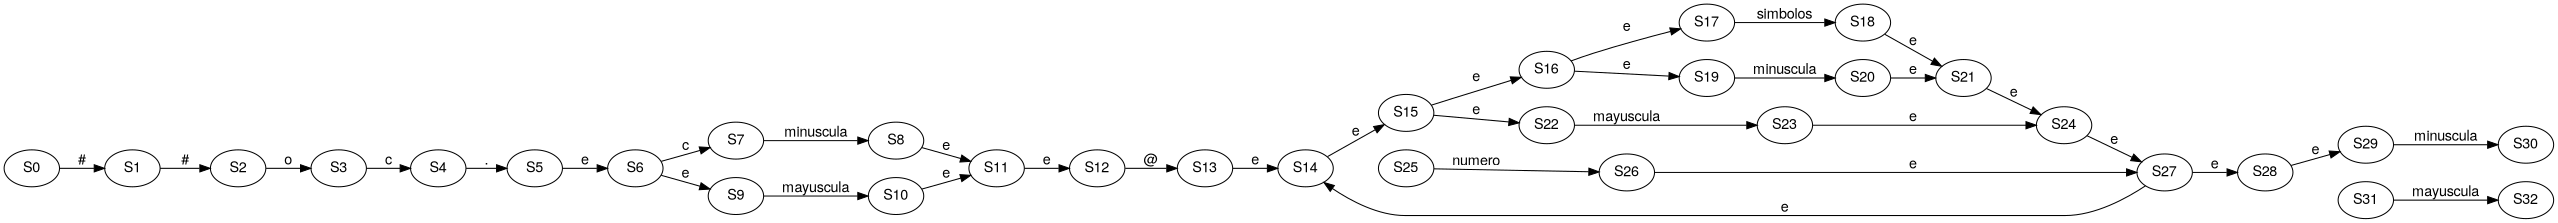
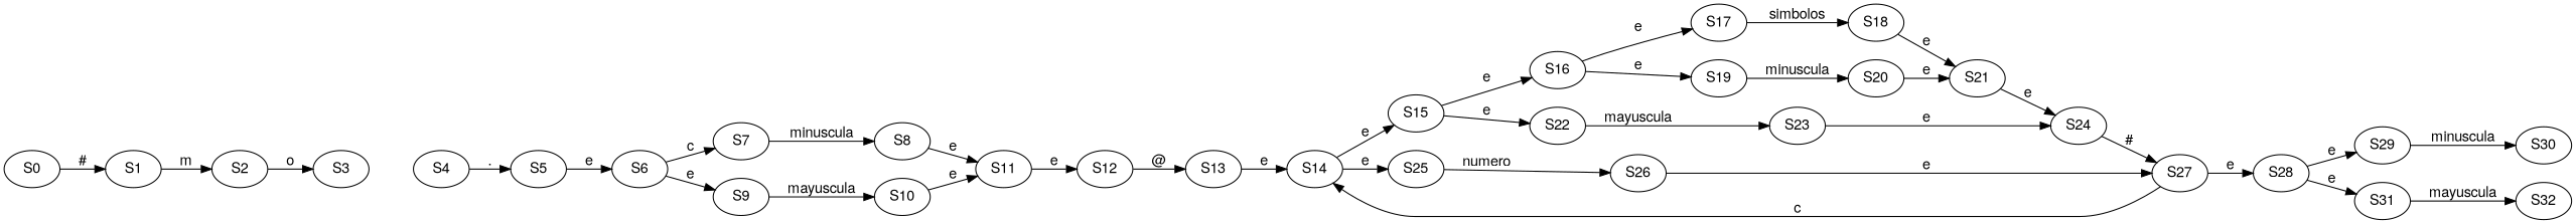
  digraph {
    fontname="Helvetica,Arial,sans-serif"
    rankdir=LR
    node [fontname="Helvetica,Arial,sans-serif"]
    edge [fontname="Helvetica,Arial,sans-serif"]
    S0
    S1
    S2
    S3
    S4
    S5
    S6
    S7
    S9
    S8
    S10
    S11
    S12
    S13
    S14
    S15
    S25
    S16
    S22
    S26
    S17
    S19
    S23
    S18
    S20
    S21
    S24
    S27
    S28
    S29
    S31
    S30
    S32
    S0 -> S1 [label="#"]
-   S1 -> S2 [label="#"]
+   S1 -> S2 [label=m]
    S2 -> S3 [label=o]
-   S3 -> S4 [label=c]
    S4 -> S5 [label="."]
    S5 -> S6 [label=e]
    S6 -> S7 [label=c]
    S6 -> S9 [label=e]
    S7 -> S8 [label=minuscula]
    S9 -> S10 [label=mayuscula]
    S8 -> S11 [label=e]
    S10 -> S11 [label=e]
    S11 -> S12 [label=e]
    S12 -> S13 [label="@"]
    S13 -> S14 [label=e]
    S14 -> S15 [label=e]
+   S14 -> S25 [label=e]
    S15 -> S16 [label=e]
    S15 -> S22 [label=e]
    S25 -> S26 [label=numero]
    S16 -> S17 [label=e]
    S16 -> S19 [label=e]
    S22 -> S23 [label=mayuscula]
    S26 -> S27 [label=e]
    S17 -> S18 [label=simbolos]
    S19 -> S20 [label=minuscula]
    S23 -> S24 [label=e]
    S18 -> S21 [label=e]
    S20 -> S21 [label=e]
    S21 -> S24 [label=e]
-   S24 -> S27 [label=e]
-   S27 -> S14 [label=e]
+   S24 -> S27 [label="#"]
+   S27 -> S14 [label=c]
    S27 -> S28 [label=e]
    S28 -> S29 [label=e]
+   S28 -> S31 [label=e]
    S29 -> S30 [label=minuscula]
    S31 -> S32 [label=mayuscula]
  }
